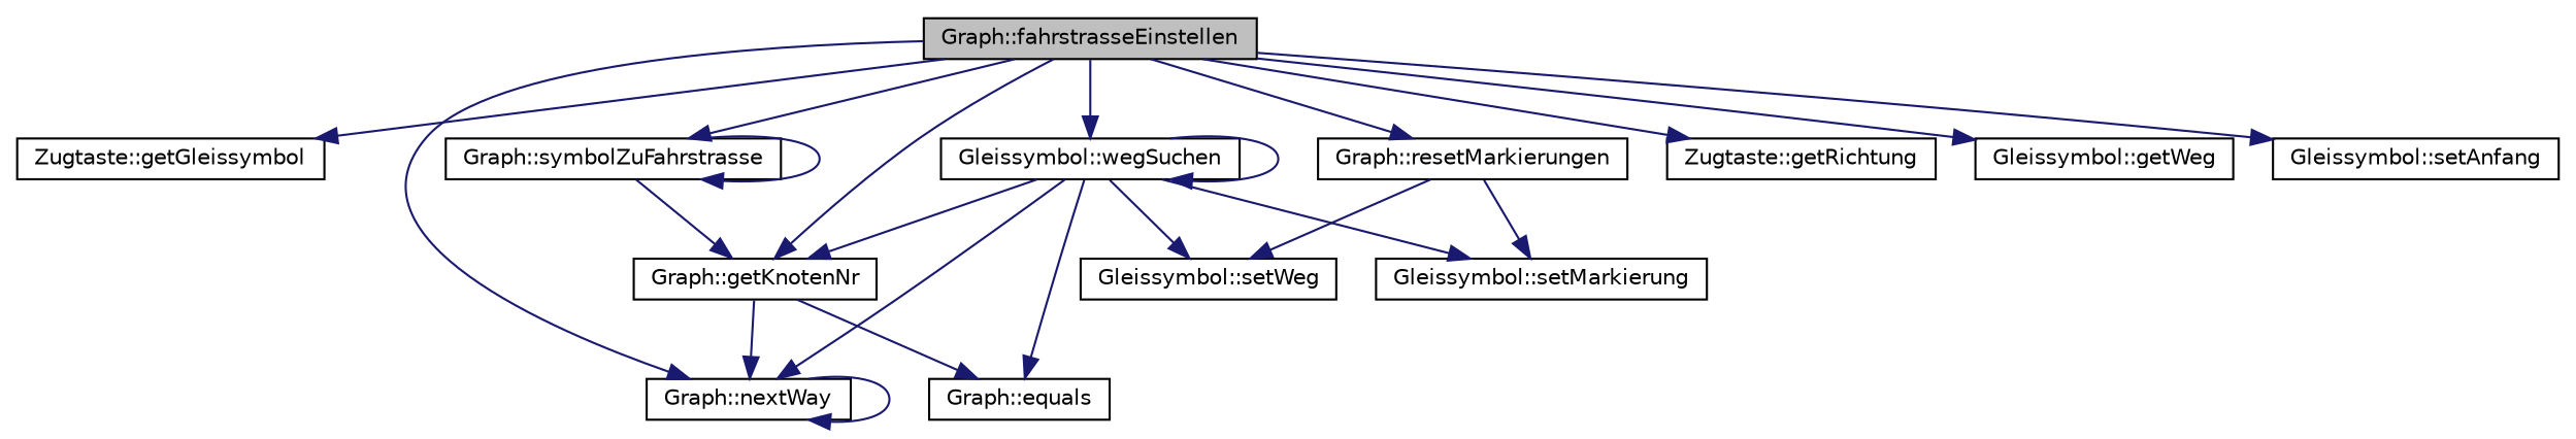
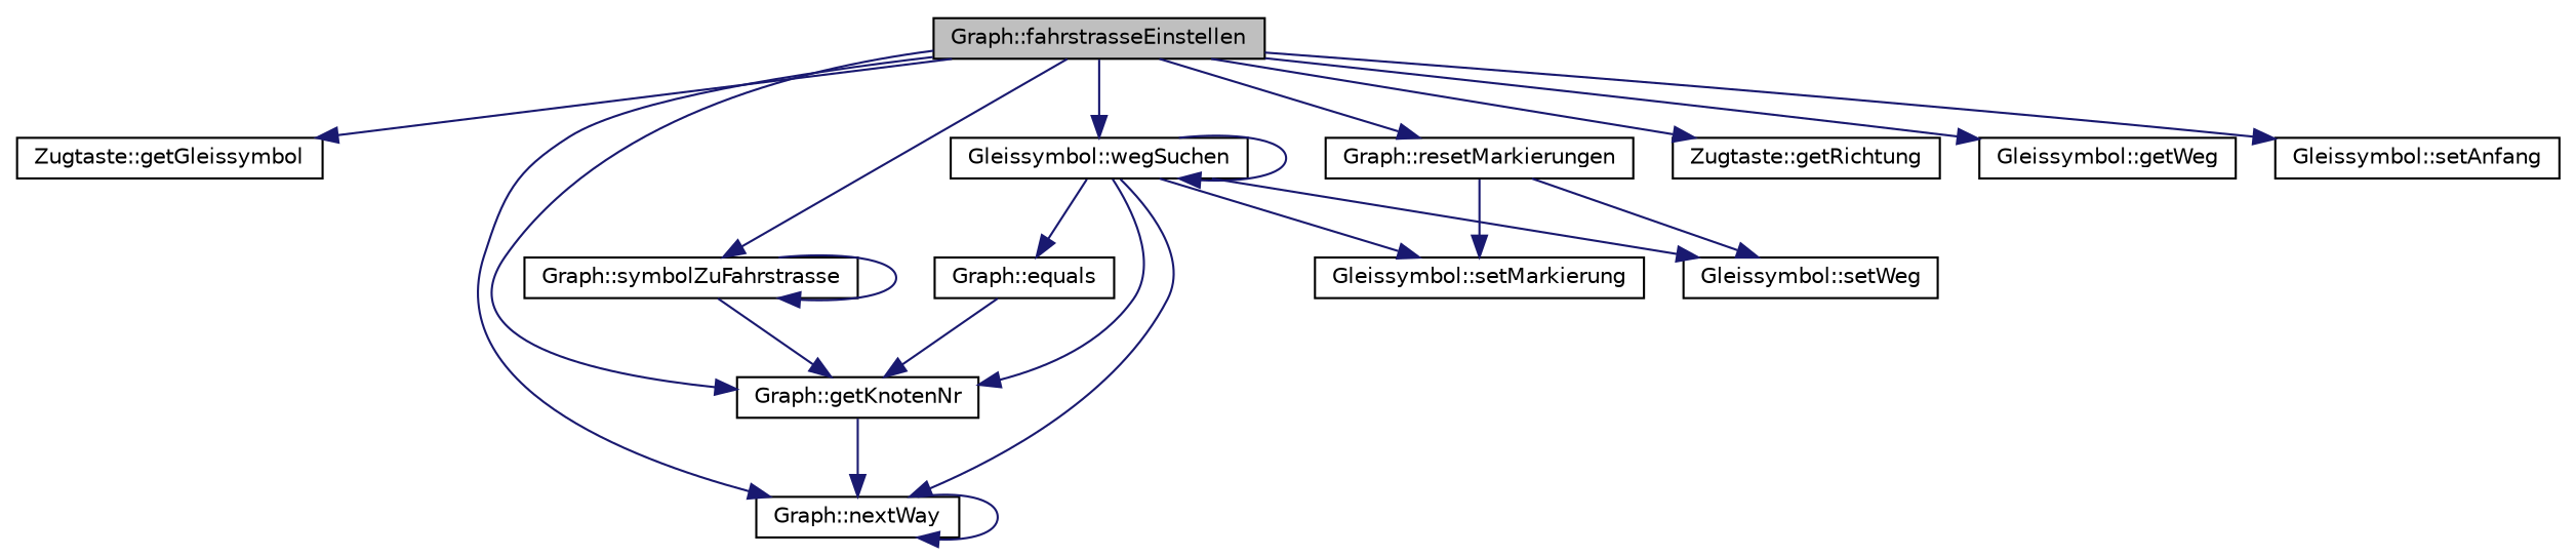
  digraph {
    rankdir=TB
    node [color=black fillcolor=white fontname=Helvetica fontsize=10 shape=record style=filled]
    edge [color=midnightblue fontname=Helvetica fontsize=10 labelfontname=Helvetica labelfontsize=10 style=solid]
    n1 [fillcolor=grey75 fontcolor=black height=0.2 label="Graph::fahrstrasseEinstellen" width=0.4]
    n2 [height=0.2 label="Zugtaste::getGleissymbol" width=0.4]
    n3 [height=0.2 label="Graph::getKnotenNr" width=0.4]
    n4 [height=0.2 label="Zugtaste::getRichtung" width=0.4]
    n5 [height=0.2 label="Gleissymbol::getWeg" width=0.4]
    n6 [height=0.2 label="Graph::nextWay" width=0.4]
    n7 [height=0.2 label="Graph::resetMarkierungen" width=0.4]
    n8 [height=0.2 label="Gleissymbol::setAnfang" width=0.4]
    n9 [height=0.2 label="Graph::symbolZuFahrstrasse" width=0.4]
    n10 [height=0.2 label="Gleissymbol::wegSuchen" width=0.4]
    n11 [height=0.2 label="Graph::equals" width=0.4]
    n12 [height=0.2 label="Gleissymbol::setMarkierung" width=0.4]
    n13 [height=0.2 label="Gleissymbol::setWeg" width=0.4]
    n1 -> n2
    n1 -> n3
    n1 -> n4
    n1 -> n5
    n1 -> n6
    n1 -> n7
    n1 -> n8
    n1 -> n9
    n1 -> n10
    n3 -> n6
-   n3 -> n11
+   n11 -> n3
    n6 -> n6
    n7 -> n12
    n7 -> n13
    n9 -> n3
    n9 -> n9
    n10 -> n3
    n10 -> n6
    n10 -> n10
    n10 -> n11
    n10 -> n12
    n10 -> n13
  }
